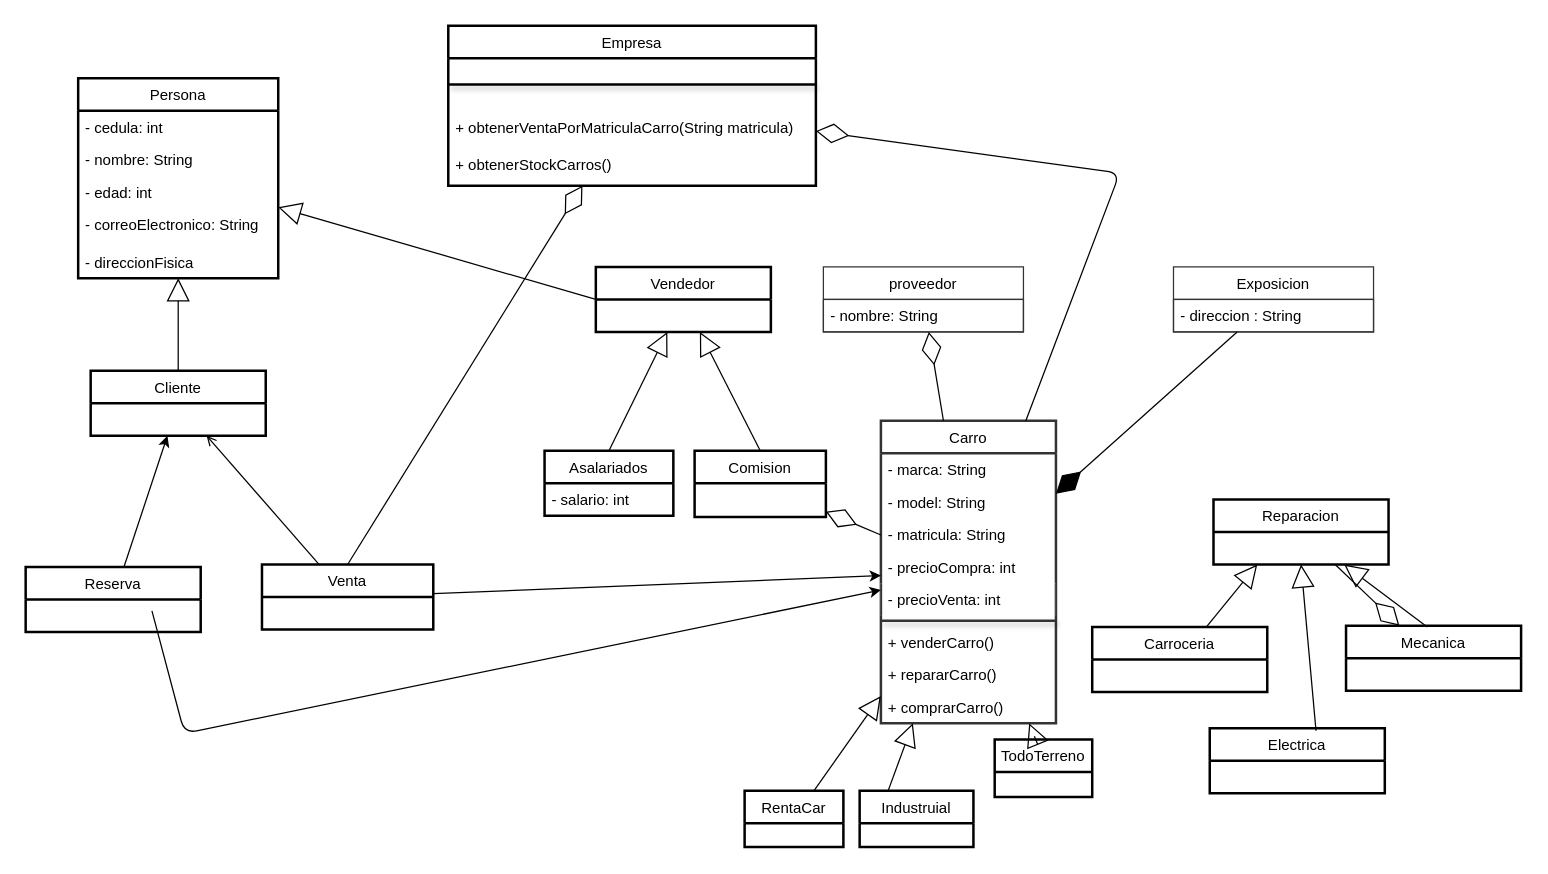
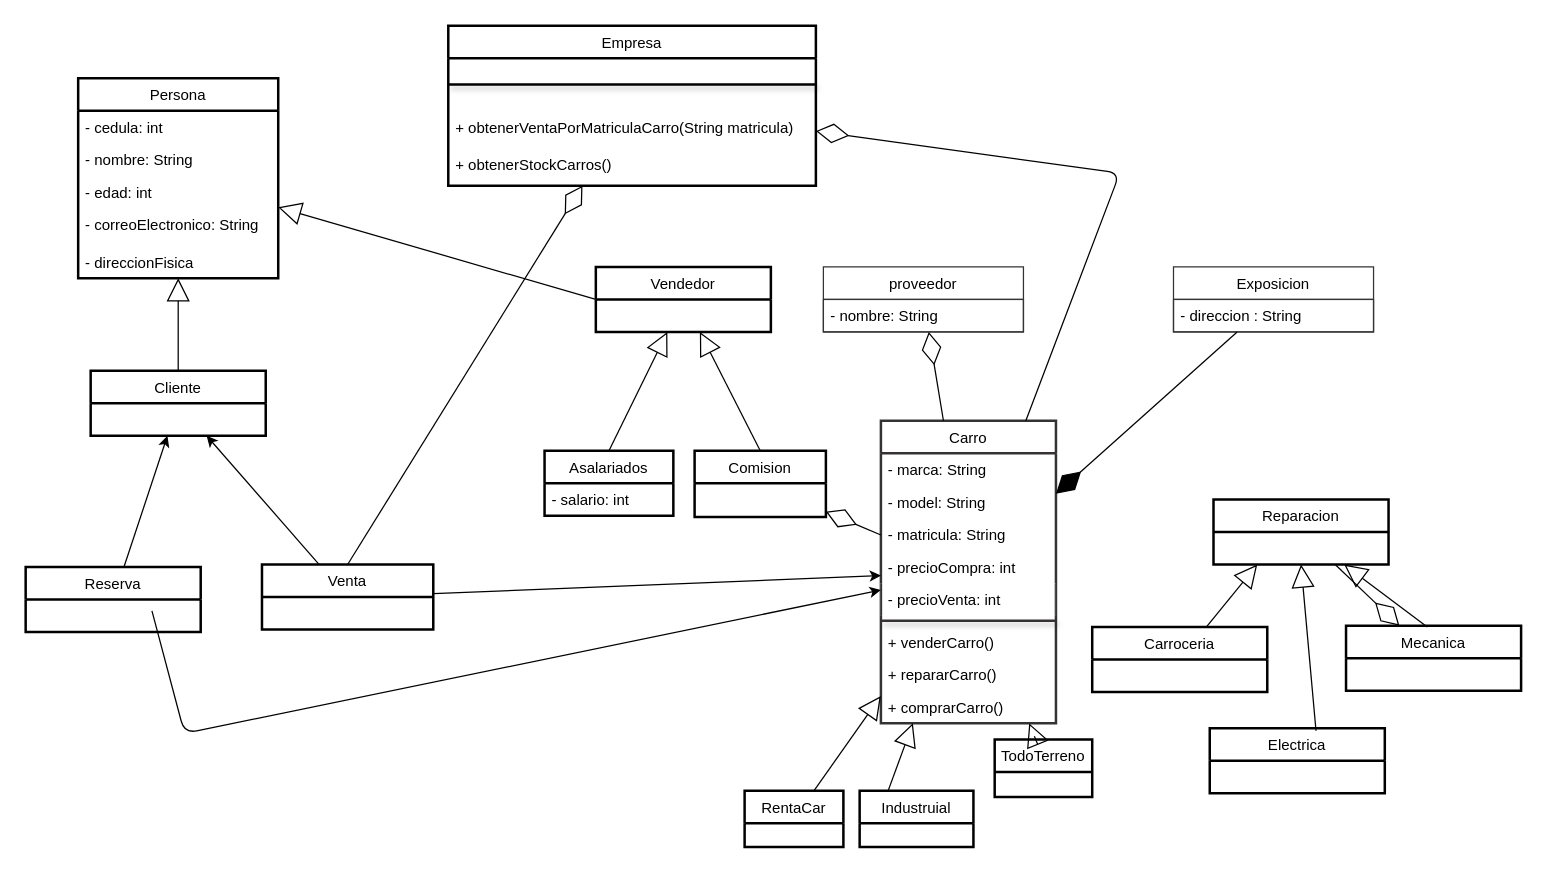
  <mxCell id="0" />
  <mxCell id="1" parent="0" />
  <mxCell id="2" value="Carro" style="swimlane;fontStyle=0;childLayout=stackLayout;horizontal=1;startSize=26;horizontalStack=0;resizeParent=1;resizeParentMax=0;resizeLast=0;collapsible=1;marginBottom=0;fontColor=#000000;strokeColor=#343232;strokeWidth=2;fillColor=none;" parent="1" vertex="1"><mxGeometry x="704" y="336" width="140" height="242" as="geometry"><mxRectangle x="70" y="30" width="70" height="30" as="alternateBounds" /></mxGeometry></mxCell>
  <mxCell id="3" value="- marca: String" style="text;align=left;verticalAlign=top;spacingLeft=4;spacingRight=4;overflow=hidden;rotatable=0;points=[[0,0.5],[1,0.5]];portConstraint=eastwest;fontColor=#000000;strokeColor=none;strokeWidth=0;" parent="2" vertex="1"><mxGeometry y="26" width="140" height="26" as="geometry" /></mxCell>
  <mxCell id="4" value="- model: String" style="text;align=left;verticalAlign=top;spacingLeft=4;spacingRight=4;overflow=hidden;rotatable=0;points=[[0,0.5],[1,0.5]];portConstraint=eastwest;fontColor=#000000;strokeColor=none;strokeWidth=0;" parent="2" vertex="1"><mxGeometry y="52" width="140" height="26" as="geometry" /></mxCell>
  <mxCell id="5" value="- matricula: String" style="text;align=left;verticalAlign=top;spacingLeft=4;spacingRight=4;overflow=hidden;rotatable=0;points=[[0,0.5],[1,0.5]];portConstraint=eastwest;fontColor=#000000;strokeColor=none;strokeWidth=0;" parent="2" vertex="1"><mxGeometry y="78" width="140" height="26" as="geometry" /></mxCell>
  <mxCell id="6" value="- precioCompra: int" style="text;align=left;verticalAlign=top;spacingLeft=4;spacingRight=4;overflow=hidden;rotatable=0;points=[[0,0.5],[1,0.5]];portConstraint=eastwest;fontColor=#000000;strokeColor=none;" parent="2" vertex="1"><mxGeometry y="104" width="140" height="26" as="geometry" /></mxCell>
  <mxCell id="7" value="- precioVenta: int" style="text;align=left;verticalAlign=top;spacingLeft=4;spacingRight=4;overflow=hidden;rotatable=0;points=[[0,0.5],[1,0.5]];portConstraint=eastwest;fontColor=#000000;strokeColor=#FFFFFF;strokeWidth=0;" parent="2" vertex="1"><mxGeometry y="130" width="140" height="26" as="geometry" /></mxCell>
  <mxCell id="8" value="" style="line;strokeWidth=2;fillColor=none;align=left;verticalAlign=middle;spacingTop=-1;spacingLeft=3;spacingRight=3;rotatable=0;labelPosition=right;points=[];portConstraint=eastwest;strokeColor=inherit;rounded=0;shadow=1;sketch=0;fontColor=#FFFFFF;" vertex="1" parent="2"><mxGeometry y="156" width="140" height="8" as="geometry" /></mxCell>
  <mxCell id="9" value="+ venderCarro()" style="text;align=left;verticalAlign=top;spacingLeft=4;spacingRight=4;overflow=hidden;rotatable=0;points=[[0,0.5],[1,0.5]];portConstraint=eastwest;fontColor=#000000;strokeColor=none;" vertex="1" parent="2"><mxGeometry y="164" width="140" height="26" as="geometry" /></mxCell>
  <mxCell id="10" value="+ repararCarro()" style="text;align=left;verticalAlign=top;spacingLeft=4;spacingRight=4;overflow=hidden;rotatable=0;points=[[0,0.5],[1,0.5]];portConstraint=eastwest;fontColor=#000000;strokeColor=none;" vertex="1" parent="2"><mxGeometry y="190" width="140" height="26" as="geometry" /></mxCell>
  <mxCell id="11" value="+ comprarCarro()" style="text;align=left;verticalAlign=top;spacingLeft=4;spacingRight=4;overflow=hidden;rotatable=0;points=[[0,0.5],[1,0.5]];portConstraint=eastwest;fontColor=#000000;strokeColor=none;" vertex="1" parent="2"><mxGeometry y="216" width="140" height="26" as="geometry" /></mxCell>
  <mxCell id="12" value="proveedor" style="swimlane;fontStyle=0;childLayout=stackLayout;horizontal=1;startSize=26;horizontalStack=0;resizeParent=1;resizeParentMax=0;resizeLast=0;collapsible=1;marginBottom=0;fontColor=#000000;strokeColor=#343232;fillColor=none;" parent="1" vertex="1"><mxGeometry x="658" y="213" width="160" height="52" as="geometry" /></mxCell>
  <mxCell id="13" value="- nombre: String" style="text;align=left;verticalAlign=top;spacingLeft=4;spacingRight=4;overflow=hidden;rotatable=0;points=[[0,0.5],[1,0.5]];portConstraint=eastwest;fontColor=#000000;strokeColor=#343232;" parent="12" vertex="1"><mxGeometry y="26" width="160" height="26" as="geometry" /></mxCell>
  <mxCell id="14" value="RentaCar" style="swimlane;fontStyle=0;childLayout=stackLayout;horizontal=1;startSize=26;horizontalStack=0;resizeParent=1;resizeParentMax=0;resizeLast=0;collapsible=1;marginBottom=0;fontColor=#000000;strokeColor=#000000;strokeWidth=2;fillColor=none;" parent="1" vertex="1"><mxGeometry x="595" y="632" width="79" height="45" as="geometry" /></mxCell>
  <mxCell id="15" value="Industruial" style="swimlane;fontStyle=0;childLayout=stackLayout;horizontal=1;startSize=26;horizontalStack=0;resizeParent=1;resizeParentMax=0;resizeLast=0;collapsible=1;marginBottom=0;fontColor=#000000;strokeColor=#000000;strokeWidth=2;fillColor=none;" parent="1" vertex="1"><mxGeometry x="687" y="632" width="91" height="45" as="geometry" /></mxCell>
  <mxCell id="16" value="TodoTerreno" style="swimlane;fontStyle=0;childLayout=stackLayout;horizontal=1;startSize=26;horizontalStack=0;resizeParent=1;resizeParentMax=0;resizeLast=0;collapsible=1;marginBottom=0;fontColor=#000000;strokeColor=#000000;strokeWidth=2;fillColor=none;" parent="1" vertex="1"><mxGeometry x="795" y="591" width="78" height="46" as="geometry" /></mxCell>
  <mxCell id="17" value="" style="endArrow=block;endSize=16;endFill=0;html=1;fontColor=#000000;strokeColor=#000000;" parent="1" source="14" target="2" edge="1"><mxGeometry x="-1" y="-156" width="160" relative="1" as="geometry"><mxPoint x="667" y="593" as="sourcePoint" /><mxPoint x="827" y="593" as="targetPoint" /><mxPoint x="-12" y="10" as="offset" /></mxGeometry></mxCell>
  <mxCell id="18" value="" style="endArrow=block;endSize=16;endFill=0;html=1;exitX=0.25;exitY=0;exitDx=0;exitDy=0;fontColor=#000000;strokeColor=#000000;" parent="1" source="15" target="2" edge="1"><mxGeometry x="-0.164" y="43" width="160" relative="1" as="geometry"><mxPoint x="667" y="593" as="sourcePoint" /><mxPoint x="827" y="593" as="targetPoint" /><mxPoint as="offset" /></mxGeometry></mxCell>
  <mxCell id="19" value="" style="endArrow=block;endSize=16;endFill=0;html=1;exitX=0.407;exitY=-0.058;exitDx=0;exitDy=0;exitPerimeter=0;fontColor=#000000;strokeColor=#000000;" parent="1" source="16" target="2" edge="1"><mxGeometry x="0.368" y="52" width="160" relative="1" as="geometry"><mxPoint x="667" y="593" as="sourcePoint" /><mxPoint x="737" y="213" as="targetPoint" /><mxPoint as="offset" /></mxGeometry></mxCell>
  <mxCell id="20" value="Reparacion" style="swimlane;fontStyle=0;childLayout=stackLayout;horizontal=1;startSize=26;horizontalStack=0;resizeParent=1;resizeParentMax=0;resizeLast=0;collapsible=1;marginBottom=0;fontColor=#000000;strokeColor=#000000;strokeWidth=2;fillColor=none;" parent="1" vertex="1"><mxGeometry x="970" y="399" width="140" height="52" as="geometry" /></mxCell>
  <mxCell id="21" value="Mecanica" style="swimlane;fontStyle=0;childLayout=stackLayout;horizontal=1;startSize=26;fillColor=none;horizontalStack=0;resizeParent=1;resizeParentMax=0;resizeLast=0;collapsible=1;marginBottom=0;strokeColor=#000000;strokeWidth=2;fontColor=#000000;" parent="1" vertex="1"><mxGeometry x="1076" y="500" width="140" height="52" as="geometry" /></mxCell>
  <mxCell id="22" value="Electrica" style="swimlane;fontStyle=0;childLayout=stackLayout;horizontal=1;startSize=26;fillColor=none;horizontalStack=0;resizeParent=1;resizeParentMax=0;resizeLast=0;collapsible=1;marginBottom=0;strokeColor=#000000;strokeWidth=2;fontColor=#000000;" parent="1" vertex="1"><mxGeometry x="967" y="582" width="140" height="52" as="geometry" /></mxCell>
  <mxCell id="23" value="Carroceria" style="swimlane;fontStyle=0;childLayout=stackLayout;horizontal=1;startSize=26;fillColor=none;horizontalStack=0;resizeParent=1;resizeParentMax=0;resizeLast=0;collapsible=1;marginBottom=0;strokeColor=#000000;strokeWidth=2;fontColor=#000000;" parent="1" vertex="1"><mxGeometry x="873" y="501" width="140" height="52" as="geometry" /></mxCell>
  <mxCell id="24" value="" style="endArrow=block;endSize=16;endFill=0;html=1;fontColor=#000000;strokeColor=#000000;exitX=0.407;exitY=0;exitDx=0;exitDy=0;exitPerimeter=0;" parent="1" target="20" edge="1"><mxGeometry x="0.789" y="140" width="160" relative="1" as="geometry"><mxPoint x="1140.98" y="501" as="sourcePoint" /><mxPoint x="1120" y="418" as="targetPoint" /><mxPoint as="offset" /></mxGeometry></mxCell>
  <mxCell id="25" value="" style="endArrow=block;endSize=16;endFill=0;html=1;fontColor=#000000;strokeColor=#000000;entryX=0.5;entryY=1;entryDx=0;entryDy=0;exitX=0.607;exitY=0.038;exitDx=0;exitDy=0;exitPerimeter=0;" parent="1" source="22" edge="1" target="20"><mxGeometry x="0.789" y="140" width="160" relative="1" as="geometry"><mxPoint x="1027" y="601" as="sourcePoint" /><mxPoint x="980" y="494" as="targetPoint" /><mxPoint as="offset" /></mxGeometry></mxCell>
  <mxCell id="26" value="" style="endArrow=block;endSize=16;endFill=0;html=1;fontColor=#000000;strokeColor=#000000;entryX=0.25;entryY=1;entryDx=0;entryDy=0;" parent="1" source="23" target="20" edge="1"><mxGeometry x="0.789" y="140" width="160" relative="1" as="geometry"><mxPoint x="911" y="575" as="sourcePoint" /><mxPoint x="905" y="497" as="targetPoint" /><mxPoint as="offset" /></mxGeometry></mxCell>
  <mxCell id="27" value="" style="endArrow=diamondThin;endFill=0;endSize=24;html=1;fontColor=#000000;strokeColor=#000000;" parent="1" source="20" target="21" edge="1"><mxGeometry width="160" relative="1" as="geometry"><mxPoint x="889" y="456" as="sourcePoint" /><mxPoint x="923" y="353" as="targetPoint" /></mxGeometry></mxCell>
  <mxCell id="28" value="Vendedor" style="swimlane;fontStyle=0;childLayout=stackLayout;horizontal=1;startSize=26;horizontalStack=0;resizeParent=1;resizeParentMax=0;resizeLast=0;collapsible=1;marginBottom=0;fontColor=#000000;strokeColor=#000000;strokeWidth=2;fillColor=none;" vertex="1" parent="1"><mxGeometry x="476" y="213" width="140" height="52" as="geometry" /></mxCell>
  <mxCell id="29" value="Asalariados" style="swimlane;fontStyle=0;childLayout=stackLayout;horizontal=1;startSize=26;horizontalStack=0;resizeParent=1;resizeParentMax=0;resizeLast=0;collapsible=1;marginBottom=0;fontColor=#000000;strokeColor=#000000;strokeWidth=2;fillColor=none;" vertex="1" parent="1"><mxGeometry x="435" y="360" width="103" height="52" as="geometry" /></mxCell>
  <mxCell id="30" value="- salario: int" style="text;align=left;verticalAlign=top;spacingLeft=4;spacingRight=4;overflow=hidden;rotatable=0;points=[[0,0.5],[1,0.5]];portConstraint=eastwest;fontColor=#000000;strokeColor=none;" vertex="1" parent="29"><mxGeometry y="26" width="103" height="26" as="geometry" /></mxCell>
  <mxCell id="31" value="Comision" style="swimlane;fontStyle=0;childLayout=stackLayout;horizontal=1;startSize=26;horizontalStack=0;resizeParent=1;resizeParentMax=0;resizeLast=0;collapsible=1;marginBottom=0;fontColor=#000000;strokeColor=#000000;strokeWidth=2;fillColor=none;" vertex="1" parent="1"><mxGeometry x="555" y="360" width="105" height="53" as="geometry" /></mxCell>
  <mxCell id="32" value="" style="endArrow=block;endSize=16;endFill=0;html=1;fontColor=#000000;strokeColor=#000000;exitX=0.5;exitY=0;exitDx=0;exitDy=0;" edge="1" parent="1" source="29" target="28"><mxGeometry x="-1" y="-156" width="160" relative="1" as="geometry"><mxPoint x="470.684" y="430" as="sourcePoint" /><mxPoint x="519" y="380.996" as="targetPoint" /><mxPoint x="-12" y="10" as="offset" /></mxGeometry></mxCell>
  <mxCell id="33" value="" style="endArrow=block;endSize=16;endFill=0;html=1;fontColor=#000000;strokeColor=#000000;exitX=0.5;exitY=0;exitDx=0;exitDy=0;" edge="1" parent="1" source="31" target="28"><mxGeometry x="-1" y="-156" width="160" relative="1" as="geometry"><mxPoint x="292.5" y="671" as="sourcePoint" /><mxPoint x="304.794" y="626" as="targetPoint" /><mxPoint x="-12" y="10" as="offset" /></mxGeometry></mxCell>
  <mxCell id="34" value="" style="endArrow=diamondThin;endFill=0;endSize=24;html=1;fontColor=#000000;strokeColor=#000000;" edge="1" parent="1" source="2" target="31"><mxGeometry width="160" relative="1" as="geometry"><mxPoint x="671" y="567.5" as="sourcePoint" /><mxPoint x="589" y="444.235" as="targetPoint" /></mxGeometry></mxCell>
  <mxCell id="35" value="" style="endArrow=diamondThin;endFill=0;endSize=24;html=1;fontColor=#000000;strokeColor=#000000;" edge="1" parent="1" source="2" target="12"><mxGeometry width="160" relative="1" as="geometry"><mxPoint x="689" y="474.353" as="sourcePoint" /><mxPoint x="599" y="454.235" as="targetPoint" /></mxGeometry></mxCell>
  <mxCell id="36" value="Persona" style="swimlane;fontStyle=0;childLayout=stackLayout;horizontal=1;startSize=26;horizontalStack=0;resizeParent=1;resizeParentMax=0;resizeLast=0;collapsible=1;marginBottom=0;fontColor=#000000;strokeColor=#000000;strokeWidth=2;fillColor=none;" vertex="1" parent="1"><mxGeometry x="62" y="62" width="160" height="160" as="geometry" /></mxCell>
  <mxCell id="37" value="- cedula: int" style="text;align=left;verticalAlign=top;spacingLeft=4;spacingRight=4;overflow=hidden;rotatable=0;points=[[0,0.5],[1,0.5]];portConstraint=eastwest;fontColor=#000000;strokeColor=none;" vertex="1" parent="36"><mxGeometry y="26" width="160" height="26" as="geometry" /></mxCell>
  <mxCell id="38" value="- nombre: String" style="text;align=left;verticalAlign=top;spacingLeft=4;spacingRight=4;overflow=hidden;rotatable=0;points=[[0,0.5],[1,0.5]];portConstraint=eastwest;fontColor=#000000;strokeColor=none;" vertex="1" parent="36"><mxGeometry y="52" width="160" height="26" as="geometry" /></mxCell>
  <mxCell id="39" value="- edad: int" style="text;align=left;verticalAlign=top;spacingLeft=4;spacingRight=4;overflow=hidden;rotatable=0;points=[[0,0.5],[1,0.5]];portConstraint=eastwest;fontColor=#000000;strokeColor=none;" vertex="1" parent="36"><mxGeometry y="78" width="160" height="26" as="geometry" /></mxCell>
  <mxCell id="40" value="- correoElectronico: String" style="text;align=left;verticalAlign=top;spacingLeft=4;spacingRight=4;overflow=hidden;rotatable=0;points=[[0,0.5],[1,0.5]];portConstraint=eastwest;fontColor=#000000;strokeColor=none;" vertex="1" parent="36"><mxGeometry y="104" width="160" height="30" as="geometry" /></mxCell>
  <mxCell id="41" value="- direccionFisica" style="text;align=left;verticalAlign=top;spacingLeft=4;spacingRight=4;overflow=hidden;rotatable=0;points=[[0,0.5],[1,0.5]];portConstraint=eastwest;fontColor=#000000;strokeColor=none;" vertex="1" parent="36"><mxGeometry y="134" width="160" height="26" as="geometry" /></mxCell>
  <mxCell id="42" value="Cliente" style="swimlane;fontStyle=0;childLayout=stackLayout;horizontal=1;startSize=26;horizontalStack=0;resizeParent=1;resizeParentMax=0;resizeLast=0;collapsible=1;marginBottom=0;fontColor=#000000;strokeColor=#000000;strokeWidth=2;fillColor=none;" vertex="1" parent="1"><mxGeometry x="72" y="296" width="140" height="52" as="geometry" /></mxCell>
  <mxCell id="43" value="" style="endArrow=block;endSize=16;endFill=0;html=1;fontColor=#000000;strokeColor=#000000;exitX=0;exitY=0.5;exitDx=0;exitDy=0;" edge="1" parent="1" source="28" target="36"><mxGeometry x="-1" y="-156" width="160" relative="1" as="geometry"><mxPoint x="333.5" y="423" as="sourcePoint" /><mxPoint x="380.215" y="328" as="targetPoint" /><mxPoint x="-12" y="10" as="offset" /></mxGeometry></mxCell>
  <mxCell id="44" value="" style="endArrow=block;endSize=16;endFill=0;html=1;fontColor=#000000;strokeColor=#000000;" edge="1" parent="1" source="42" target="36"><mxGeometry x="-1" y="-156" width="160" relative="1" as="geometry"><mxPoint x="323" y="302" as="sourcePoint" /><mxPoint x="233" y="320" as="targetPoint" /><mxPoint x="-12" y="10" as="offset" /></mxGeometry></mxCell>
- <mxCell id="45" style="edgeStyle=none;html=1;strokeColor=#000000;fontColor=#FFFFFF;endArrow=open;" edge="1" parent="1" source="47" target="42"><mxGeometry relative="1" as="geometry"><mxPoint x="226" y="371" as="targetPoint" /></mxGeometry></mxCell>
+ <mxCell id="45" style="edgeStyle=none;html=1;strokeColor=#000000;fontColor=#FFFFFF;" edge="1" parent="1" source="47" target="42"><mxGeometry relative="1" as="geometry"><mxPoint x="226" y="371" as="targetPoint" /></mxGeometry></mxCell>
  <mxCell id="46" style="edgeStyle=none;html=1;strokeColor=#000000;fontColor=#000000;" edge="1" parent="1" source="47" target="2"><mxGeometry relative="1" as="geometry"><mxPoint x="558" y="483.573" as="sourcePoint" /></mxGeometry></mxCell>
  <mxCell id="47" value="Venta" style="swimlane;fontStyle=0;childLayout=stackLayout;horizontal=1;startSize=26;horizontalStack=0;resizeParent=1;resizeParentMax=0;resizeLast=0;collapsible=1;marginBottom=0;fontColor=#000000;strokeColor=#000000;strokeWidth=2;fillColor=none;" vertex="1" parent="1"><mxGeometry x="209" y="451" width="137" height="52" as="geometry" /></mxCell>
  <mxCell id="48" style="edgeStyle=none;html=1;strokeColor=#000000;fontColor=#FFFFFF;" edge="1" parent="1" source="50" target="42"><mxGeometry relative="1" as="geometry"><mxPoint x="196" y="590" as="targetPoint" /></mxGeometry></mxCell>
  <mxCell id="49" style="edgeStyle=none;html=1;strokeColor=#000000;fontColor=#000000;" edge="1" parent="1" target="2"><mxGeometry relative="1" as="geometry"><mxPoint x="121" y="488" as="sourcePoint" /><Array as="points"><mxPoint x="147" y="586" /></Array></mxGeometry></mxCell>
  <mxCell id="50" value="Reserva" style="swimlane;fontStyle=0;childLayout=stackLayout;horizontal=1;startSize=26;horizontalStack=0;resizeParent=1;resizeParentMax=0;resizeLast=0;collapsible=1;marginBottom=0;fontColor=#000000;strokeColor=#000000;strokeWidth=2;fillColor=none;" vertex="1" parent="1"><mxGeometry x="20" y="453" width="140" height="52" as="geometry" /></mxCell>
  <mxCell id="51" value="Exposicion" style="swimlane;fontStyle=0;childLayout=stackLayout;horizontal=1;startSize=26;horizontalStack=0;resizeParent=1;resizeParentMax=0;resizeLast=0;collapsible=1;marginBottom=0;fontColor=#000000;strokeColor=#343232;fillColor=none;" vertex="1" parent="1"><mxGeometry x="938" y="213" width="160" height="52" as="geometry" /></mxCell>
  <mxCell id="52" value="- direccion : String" style="text;align=left;verticalAlign=top;spacingLeft=4;spacingRight=4;overflow=hidden;rotatable=0;points=[[0,0.5],[1,0.5]];portConstraint=eastwest;fontColor=#000000;strokeColor=#343232;" vertex="1" parent="51"><mxGeometry y="26" width="160" height="26" as="geometry" /></mxCell>
  <mxCell id="53" value="" style="endArrow=diamondThin;endFill=1;endSize=24;html=1;strokeColor=#000000;fontColor=#FFFFFF;" edge="1" parent="1" source="51" target="2"><mxGeometry width="160" relative="1" as="geometry"><mxPoint x="585" y="450" as="sourcePoint" /><mxPoint x="895" y="330" as="targetPoint" /></mxGeometry></mxCell>
  <mxCell id="54" value="Empresa" style="swimlane;fontStyle=0;childLayout=stackLayout;horizontal=1;startSize=26;horizontalStack=0;resizeParent=1;resizeParentMax=0;resizeLast=0;collapsible=1;marginBottom=0;fontColor=#000000;strokeColor=#000000;strokeWidth=2;fillColor=none;" vertex="1" parent="1"><mxGeometry x="358" y="20" width="294" height="128" as="geometry" /></mxCell>
  <mxCell id="55" value="" style="line;strokeWidth=2;fillColor=none;align=left;verticalAlign=middle;spacingTop=-1;spacingLeft=3;spacingRight=3;rotatable=0;labelPosition=right;points=[];portConstraint=eastwest;strokeColor=inherit;rounded=0;shadow=1;sketch=0;fontColor=#FFFFFF;" vertex="1" parent="54"><mxGeometry y="26" width="294" height="42" as="geometry" /></mxCell>
  <mxCell id="56" value="+ obtenerVentaPorMatriculaCarro(String matricula)" style="text;strokeColor=none;fillColor=none;align=left;verticalAlign=top;spacingLeft=4;spacingRight=4;overflow=hidden;rotatable=0;points=[[0,0.5],[1,0.5]];portConstraint=eastwest;rounded=0;shadow=1;sketch=0;strokeWidth=2;fontColor=#000000;" vertex="1" parent="54"><mxGeometry y="68" width="294" height="30" as="geometry" /></mxCell>
  <mxCell id="57" value="+ obtenerStockCarros()" style="text;strokeColor=none;fillColor=none;align=left;verticalAlign=top;spacingLeft=4;spacingRight=4;overflow=hidden;rotatable=0;points=[[0,0.5],[1,0.5]];portConstraint=eastwest;rounded=0;shadow=1;sketch=0;strokeWidth=2;fontColor=#000000;" vertex="1" parent="54"><mxGeometry y="98" width="294" height="30" as="geometry" /></mxCell>
  <mxCell id="58" value="" style="endArrow=diamondThin;endFill=0;endSize=24;html=1;fontColor=#000000;strokeColor=#000000;exitX=0.5;exitY=0;exitDx=0;exitDy=0;" edge="1" parent="1" source="47" target="54"><mxGeometry width="160" relative="1" as="geometry"><mxPoint x="390.728" y="201" as="sourcePoint" /><mxPoint x="379.004" y="130" as="targetPoint" /></mxGeometry></mxCell>
  <mxCell id="59" value="" style="endArrow=diamondThin;endFill=0;endSize=24;html=1;fontColor=#000000;strokeColor=#000000;" edge="1" parent="1" source="2" target="54"><mxGeometry width="160" relative="1" as="geometry"><mxPoint x="779.858" y="147" as="sourcePoint" /><mxPoint x="768.134" y="76" as="targetPoint" /><Array as="points"><mxPoint x="895" y="138" /></Array></mxGeometry></mxCell>
